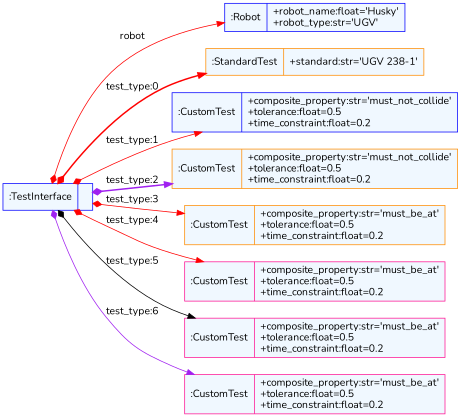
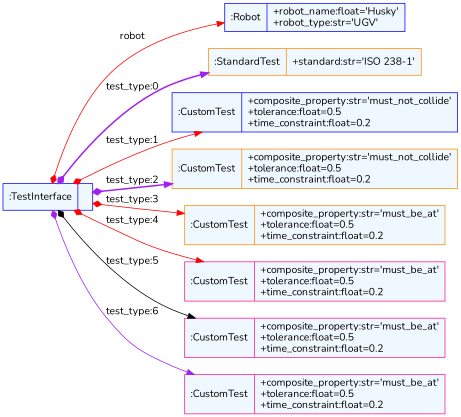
  digraph {
    fontname=Nunito
    fontsize=8
    nodesep=0.3
    rankdir=LR
    node [color=blue fillcolor=aliceblue fontname=Nunito shape=record style=filled]
    edge [arrowtail=diamond color=red dir=both fontname=Nunito style=solid]
    n1 [label="{:TestInterface|}"]
    n2 [label="{:Robot|+robot_name:float='Husky'\l+robot_type:str='UGV'\l}"]
-   n3 [color=darkorange label="{:StandardTest|+standard:str='UGV 238-1'\l}"]
+   n3 [color=darkorange label="{:StandardTest|+standard:str='ISO 238-1'\l}"]
    n4 [label="{:CustomTest|+composite_property:str='must_not_collide'\l+tolerance:float=0.5\l+time_constraint:float=0.2\l}"]
    n5 [color=darkorange label="{:CustomTest|+composite_property:str='must_not_collide'\l+tolerance:float=0.5\l+time_constraint:float=0.2\l}"]
    n6 [color=darkorange label="{:CustomTest|+composite_property:str='must_be_at'\l+tolerance:float=0.5\l+time_constraint:float=0.2\l}"]
    n7 [color=deeppink label="{:CustomTest|+composite_property:str='must_be_at'\l+tolerance:float=0.5\l+time_constraint:float=0.2\l}"]
    n8 [color=deeppink label="{:CustomTest|+composite_property:str='must_be_at'\l+tolerance:float=0.5\l+time_constraint:float=0.2\l}"]
    n9 [color=deeppink label="{:CustomTest|+composite_property:str='must_be_at'\l+tolerance:float=0.5\l+time_constraint:float=0.2\l}"]
    n1 -> n2 [label=robot]
-   n1 -> n3 [label="test_type:0" style=bold]
+   n1 -> n3 [color=purple label="test_type:0" style=bold]
    n1 -> n4 [label="test_type:1"]
    n1 -> n5 [color=purple label="test_type:2" style=bold]
    n1 -> n6 [label="test_type:3"]
    n1 -> n7 [label="test_type:4"]
    n1 -> n8 [color=black label="test_type:5"]
    n1 -> n9 [color=purple label="test_type:6"]
  }
